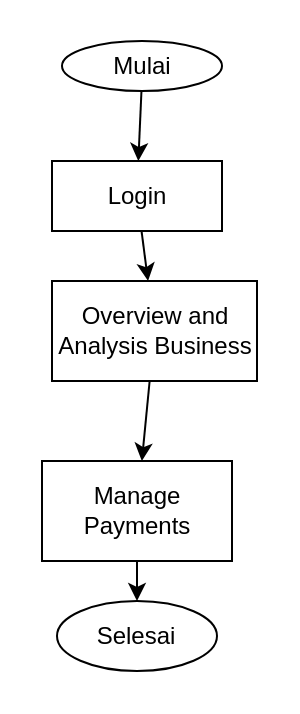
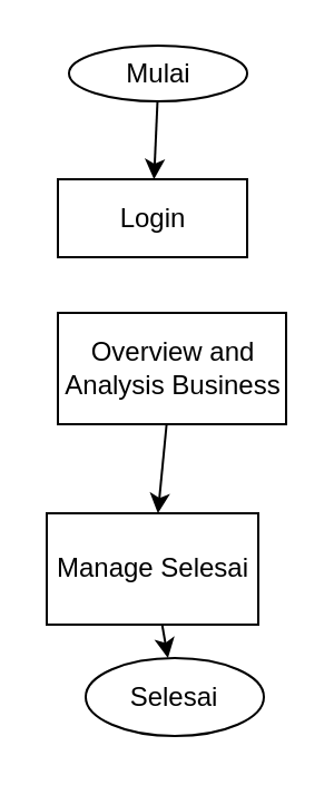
  <mxCell id="0" />
  <mxCell id="1" parent="0" />
  <mxCell id="2" value="" style="edgeStyle=none;html=1;" edge="1" parent="1" source="3" target="5"><mxGeometry relative="1" as="geometry" /></mxCell>
  <mxCell id="3" value="Mulai" style="ellipse;whiteSpace=wrap;html=1;" vertex="1" parent="1"><mxGeometry x="30.5" y="20" width="80" height="25" as="geometry" /></mxCell>
- <mxCell id="4" value="" style="edgeStyle=none;html=1;" edge="1" parent="1" source="5" target="7"><mxGeometry relative="1" as="geometry" /></mxCell>
  <mxCell id="5" value="Login" style="whiteSpace=wrap;html=1;" vertex="1" parent="1"><mxGeometry x="25.5" y="80" width="85" height="35" as="geometry" /></mxCell>
  <mxCell id="6" style="edgeStyle=none;html=1;" edge="1" parent="1" source="7" target="9"><mxGeometry relative="1" as="geometry" /></mxCell>
  <mxCell id="7" value="Overview and Analysis Business" style="whiteSpace=wrap;html=1;" vertex="1" parent="1"><mxGeometry x="25.5" y="140" width="102.5" height="50" as="geometry" /></mxCell>
  <mxCell id="8" value="" style="edgeStyle=none;html=1;" edge="1" parent="1" source="9" target="10"><mxGeometry relative="1" as="geometry" /></mxCell>
- <mxCell id="9" value="Manage Payments" style="whiteSpace=wrap;html=1;" vertex="1" parent="1"><mxGeometry x="20.5" y="230" width="95" height="50" as="geometry" /></mxCell>
- <mxCell id="10" value="Selesai" style="ellipse;whiteSpace=wrap;html=1;" vertex="1" parent="1"><mxGeometry x="28" y="300" width="80" height="35" as="geometry" /></mxCell>
+ <mxCell id="9" value="Manage Selesai" style="whiteSpace=wrap;html=1;" vertex="1" parent="1"><mxGeometry x="20.5" y="230" width="95" height="50" as="geometry" /></mxCell>
+ <mxCell id="10" value="Selesai" style="ellipse;whiteSpace=wrap;html=1;" vertex="1" parent="1"><mxGeometry x="38" y="295" width="80" height="35" as="geometry" /></mxCell>
